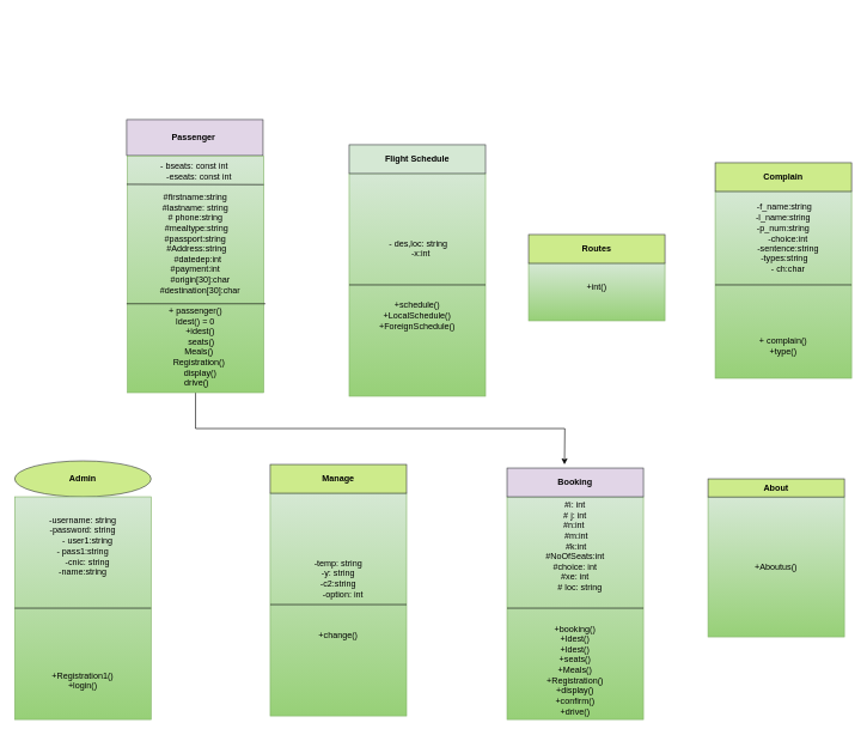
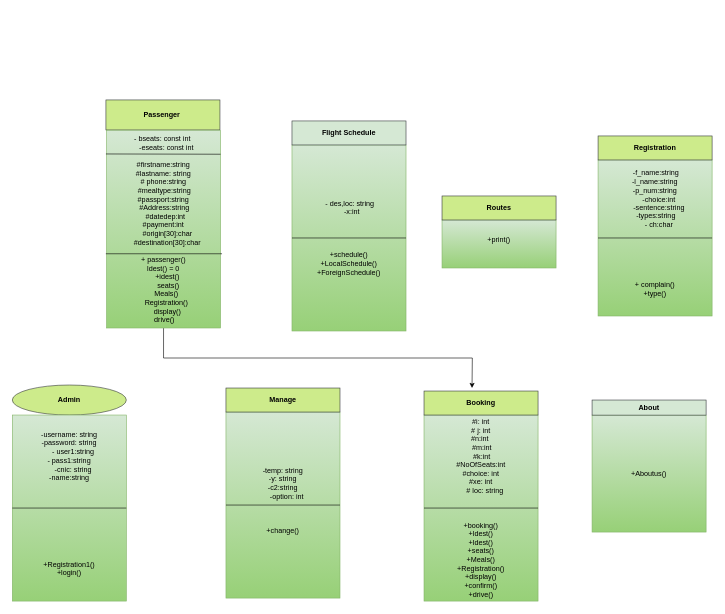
  <mxCell id="0" />
  <mxCell id="1" parent="0" />
  <mxCell id="2" value="" style="group" parent="1" vertex="1" connectable="0"><mxGeometry x="651.5" y="20.5" width="230" height="480" as="geometry" /></mxCell>
  <mxCell id="3" value="" style="group" parent="1" connectable="0" vertex="1"><mxGeometry x="176" y="166" width="191" height="380" as="geometry" /></mxCell>
- <mxCell id="4" value="Passenger&amp;nbsp;" style="rounded=0;whiteSpace=wrap;html=1;fillStyle=solid;fillColor=#e1d5e7;strokeColor=#36393d;fontStyle=1;" parent="3" vertex="1"><mxGeometry width="190" height="50" as="geometry" /></mxCell>
+ <mxCell id="4" value="Passenger&amp;nbsp;" style="rounded=0;whiteSpace=wrap;html=1;fillStyle=solid;fillColor=#cdeb8b;strokeColor=#36393d;fontStyle=1" parent="3" vertex="1"><mxGeometry width="190" height="50" as="geometry" /></mxCell>
  <mxCell id="5" style="edgeStyle=orthogonalEdgeStyle;rounded=0;orthogonalLoop=1;jettySize=auto;html=1;exitX=0.5;exitY=1;exitDx=0;exitDy=0;" parent="3" source="6" edge="1"><mxGeometry relative="1" as="geometry"><mxPoint x="610" y="480" as="targetPoint" /></mxGeometry></mxCell>
  <mxCell id="6" value="- bseats: const int&amp;nbsp;&lt;div&gt;&amp;nbsp; &amp;nbsp;-eseats: const int&lt;/div&gt;&lt;div&gt;&lt;br&gt;&lt;/div&gt;&lt;div&gt;&lt;div&gt;#firstname:string&lt;/div&gt;&lt;div&gt;#lastname: string&lt;/div&gt;&lt;div&gt;# phone:string&lt;/div&gt;&lt;div&gt;&amp;nbsp;#mealtype:string&lt;/div&gt;&lt;div&gt;#passport:string&lt;/div&gt;&lt;div&gt;&amp;nbsp;#Address:string&lt;/div&gt;&lt;div&gt;&amp;nbsp; &amp;nbsp;#datedep:int&amp;nbsp;&lt;/div&gt;&lt;div&gt;#payment:int&lt;/div&gt;&lt;div&gt;&amp;nbsp; &amp;nbsp; #origin[30]:char&lt;/div&gt;&lt;div&gt;&amp;nbsp; &amp;nbsp; #destination[30]:char&lt;/div&gt;&lt;/div&gt;&lt;div&gt;&lt;br&gt;&lt;/div&gt;+&amp;nbsp;passenger()&lt;br&gt;&lt;div&gt;ldest() = 0&lt;/div&gt;&lt;div&gt;&amp;nbsp; &amp;nbsp; +idest()&lt;/div&gt;&lt;div&gt;&amp;nbsp; &amp;nbsp; &amp;nbsp;seats()&lt;/div&gt;&lt;div&gt;&amp;nbsp; &amp;nbsp;Meals()&lt;/div&gt;&lt;div&gt;&amp;nbsp; &amp;nbsp;Registration()&lt;/div&gt;&lt;div&gt;&amp;nbsp; &amp;nbsp; &amp;nbsp;display()&amp;nbsp;&lt;/div&gt;&amp;nbsp; &amp;nbsp;drive() &amp;nbsp;" style="rounded=0;whiteSpace=wrap;html=1;fillColor=#d5e8d4;strokeColor=#82b366;gradientColor=#97d077;" parent="3" vertex="1"><mxGeometry x="1" y="51" width="190" height="329" as="geometry" /></mxCell>
  <mxCell id="7" value="" style="endArrow=none;html=1;rounded=0;entryX=1;entryY=0.12;entryDx=0;entryDy=0;entryPerimeter=0;" parent="3" target="6" edge="1"><mxGeometry width="50" height="50" relative="1" as="geometry"><mxPoint y="90" as="sourcePoint" /><mxPoint x="160" y="100" as="targetPoint" /></mxGeometry></mxCell>
  <mxCell id="8" value="" style="endArrow=none;html=1;rounded=0;exitX=-0.006;exitY=0.624;exitDx=0;exitDy=0;exitPerimeter=0;entryX=1.013;entryY=0.624;entryDx=0;entryDy=0;entryPerimeter=0;" parent="3" source="6" target="6" edge="1"><mxGeometry width="50" height="50" relative="1" as="geometry"><mxPoint x="110" y="150" as="sourcePoint" /><mxPoint x="180" y="256" as="targetPoint" /></mxGeometry></mxCell>
  <mxCell id="9" value="" style="group" parent="1" connectable="0" vertex="1"><mxGeometry x="486" y="201" width="190" height="350" as="geometry" /></mxCell>
  <mxCell id="10" value="" style="group" parent="9" connectable="0" vertex="1"><mxGeometry width="190" height="350" as="geometry" /></mxCell>
  <mxCell id="11" value="" style="group" parent="10" connectable="0" vertex="1"><mxGeometry width="190" height="350" as="geometry" /></mxCell>
  <mxCell id="12" value="&lt;div&gt;&amp;nbsp;- des,loc: string&lt;/div&gt;&lt;div&gt;&lt;span style=&quot;background-color: initial;&quot;&gt;&amp;nbsp; &amp;nbsp;-x:int&lt;/span&gt;&lt;/div&gt;&lt;div&gt;&lt;span style=&quot;background-color: initial;&quot;&gt;&lt;br&gt;&lt;/span&gt;&lt;/div&gt;&lt;div&gt;&lt;span style=&quot;background-color: initial;&quot;&gt;&amp;nbsp;&lt;/span&gt;&lt;/div&gt;&lt;br&gt;&lt;br&gt;+schedule()&lt;br&gt;+LocalSchedule()&lt;br&gt;+ForeignSchedule()" style="rounded=0;whiteSpace=wrap;html=1;fillColor=#d5e8d4;strokeColor=#82b366;gradientColor=#97d077;" parent="11" vertex="1"><mxGeometry y="40" width="190" height="310" as="geometry" /></mxCell>
  <mxCell id="13" value="Flight Schedule" style="rounded=0;whiteSpace=wrap;html=1;fillStyle=solid;fillColor=#d5e8d4;strokeColor=#36393d;fontStyle=1;" parent="11" vertex="1"><mxGeometry width="190" height="40" as="geometry" /></mxCell>
  <mxCell id="14" value="" style="endArrow=none;html=1;rounded=0;entryX=1;entryY=0.5;entryDx=0;entryDy=0;exitX=0;exitY=0.5;exitDx=0;exitDy=0;" parent="11" source="12" target="12" edge="1"><mxGeometry width="50" height="50" relative="1" as="geometry"><mxPoint x="70" y="260" as="sourcePoint" /><mxPoint x="120" y="210" as="targetPoint" /></mxGeometry></mxCell>
  <mxCell id="15" value="" style="group" parent="1" connectable="0" vertex="1"><mxGeometry x="736" y="326" width="190" height="120" as="geometry" /></mxCell>
  <mxCell id="16" value="" style="group" parent="15" connectable="0" vertex="1"><mxGeometry width="190" height="120" as="geometry" /></mxCell>
- <mxCell id="17" value="&lt;div&gt;+int()&lt;/div&gt;&lt;div&gt;&lt;br&gt;&lt;/div&gt;" style="rounded=0;whiteSpace=wrap;html=1;fillColor=#d5e8d4;strokeColor=#82b366;fontStyle=0;gradientColor=#97d077;" parent="16" vertex="1"><mxGeometry y="40" width="190" height="80" as="geometry" /></mxCell>
+ <mxCell id="17" value="&lt;div&gt;+print()&lt;/div&gt;&lt;div&gt;&lt;br&gt;&lt;/div&gt;" style="rounded=0;whiteSpace=wrap;html=1;fillColor=#d5e8d4;strokeColor=#82b366;fontStyle=0;gradientColor=#97d077;" parent="16" vertex="1"><mxGeometry y="40" width="190" height="80" as="geometry" /></mxCell>
  <mxCell id="18" value="Routes" style="rounded=0;whiteSpace=wrap;html=1;fillStyle=solid;fillColor=#cdeb8b;strokeColor=#36393d;fontStyle=1" parent="16" vertex="1"><mxGeometry width="190" height="40" as="geometry" /></mxCell>
  <mxCell id="19" value="" style="group" parent="1" connectable="0" vertex="1"><mxGeometry x="20" y="641" width="190" height="360" as="geometry" /></mxCell>
  <mxCell id="20" value="Admin" style="ellipse;whiteSpace=wrap;html=1;fillStyle=solid;fillColor=#cdeb8b;strokeColor=#36393d;fontStyle=1;" parent="19" vertex="1"><mxGeometry width="190" height="50" as="geometry" /></mxCell>
  <mxCell id="21" value="&lt;div&gt;-username: string&lt;/div&gt;&lt;div&gt;-password: string&lt;/div&gt;&lt;div&gt;&amp;nbsp; &amp;nbsp; - user1:string&lt;/div&gt;&lt;div&gt;- pass1:string&lt;/div&gt;&lt;div&gt;&amp;nbsp; &amp;nbsp; -cnic: string&lt;/div&gt;&lt;div&gt;-name:string&lt;span style=&quot;&quot;&gt;&lt;/span&gt;&lt;/div&gt;&lt;div&gt;&lt;br&gt;&lt;/div&gt;&lt;div&gt;&lt;br&gt;&lt;/div&gt;&lt;div&gt;&lt;br&gt;&lt;/div&gt;&lt;div&gt;&lt;br&gt;&lt;/div&gt;&lt;div&gt;&lt;br&gt;&lt;/div&gt;&lt;div&gt;&lt;br&gt;&lt;/div&gt;&lt;div&gt;&lt;br&gt;&lt;/div&gt;&lt;div&gt;&lt;br&gt;&lt;/div&gt;&lt;div&gt;&lt;br&gt;&lt;/div&gt;&lt;div&gt;+Registration1()&lt;/div&gt;&lt;div&gt;+login()&lt;/div&gt;&lt;div&gt;&lt;br&gt;&lt;/div&gt;" style="rounded=0;whiteSpace=wrap;html=1;fillColor=#d5e8d4;strokeColor=#82b366;gradientColor=#97d077;" parent="19" vertex="1"><mxGeometry y="50" width="190" height="310" as="geometry" /></mxCell>
  <mxCell id="22" value="" style="endArrow=none;html=1;rounded=0;exitX=0;exitY=0.5;exitDx=0;exitDy=0;entryX=1;entryY=0.5;entryDx=0;entryDy=0;" parent="19" source="21" target="21" edge="1"><mxGeometry width="50" height="50" relative="1" as="geometry"><mxPoint x="360" y="120" as="sourcePoint" /><mxPoint x="410" y="70" as="targetPoint" /></mxGeometry></mxCell>
  <mxCell id="23" value="" style="group" parent="1" connectable="0" vertex="1"><mxGeometry x="706" y="651" width="190" height="350" as="geometry" /></mxCell>
  <mxCell id="24" value="&lt;div&gt;&amp;nbsp;#i: int&amp;nbsp;&lt;/div&gt;&lt;div&gt;# j: int&lt;/div&gt;&lt;div&gt;#n:int&amp;nbsp;&lt;/div&gt;&lt;div&gt;&amp;nbsp;#m:int&lt;/div&gt;&lt;div&gt;&amp;nbsp;#&lt;span style=&quot;background-color: initial;&quot;&gt;k:int&lt;/span&gt;&lt;/div&gt;&lt;div&gt;&amp;nbsp;#NoOfSeats:int&amp;nbsp;&lt;/div&gt;&lt;div&gt;#choice: int&lt;/div&gt;&lt;div&gt;#xe: int&lt;/div&gt;&lt;div&gt;&amp;nbsp; &amp;nbsp; # loc: string&lt;/div&gt;&lt;div&gt;&lt;br&gt;&lt;/div&gt;&lt;div&gt;&lt;br&gt;&lt;/div&gt;&lt;div&gt;&lt;br&gt;&lt;/div&gt;&lt;div&gt;+booking()&lt;/div&gt;&lt;div&gt;+ldest()&lt;/div&gt;&lt;div&gt;+ldest()&lt;/div&gt;&lt;div&gt;+seats()&lt;br&gt;&lt;/div&gt;&lt;div&gt;+Meals()&lt;br&gt;&lt;/div&gt;&lt;div&gt;+Registration()&lt;/div&gt;&lt;div&gt;+display()&lt;/div&gt;&lt;div&gt;+confirm()&lt;/div&gt;&lt;div&gt;+drive()&lt;/div&gt;&lt;div&gt;&lt;/div&gt;" style="rounded=0;whiteSpace=wrap;html=1;fillColor=#d5e8d4;strokeColor=#82b366;gradientColor=#97d077;" parent="23" vertex="1"><mxGeometry y="40" width="190" height="310" as="geometry" /></mxCell>
- <mxCell id="25" value="Booking" style="rounded=0;whiteSpace=wrap;html=1;fillStyle=solid;fillColor=#e1d5e7;strokeColor=#36393d;fontStyle=1;" parent="23" vertex="1"><mxGeometry width="190" height="40" as="geometry" /></mxCell>
+ <mxCell id="25" value="Booking" style="rounded=0;whiteSpace=wrap;html=1;fillStyle=solid;fillColor=#cdeb8b;strokeColor=#36393d;fontStyle=1" parent="23" vertex="1"><mxGeometry width="190" height="40" as="geometry" /></mxCell>
  <mxCell id="26" value="" style="endArrow=none;html=1;rounded=0;entryX=1;entryY=0.5;entryDx=0;entryDy=0;exitX=0;exitY=0.5;exitDx=0;exitDy=0;" parent="23" source="24" target="24" edge="1"><mxGeometry width="50" height="50" relative="1" as="geometry"><mxPoint x="-275.5" y="80" as="sourcePoint" /><mxPoint x="-225.5" y="30" as="targetPoint" /></mxGeometry></mxCell>
  <mxCell id="27" value="" style="group" parent="1" connectable="0" vertex="1"><mxGeometry x="376" y="646" width="190" height="350" as="geometry" /></mxCell>
  <mxCell id="28" value="&lt;div&gt;&lt;div&gt;-temp: string&lt;/div&gt;&lt;div&gt;&amp;nbsp;-y: string&amp;nbsp;&lt;/div&gt;&lt;div&gt;-c2:string&lt;/div&gt;&lt;div&gt;&amp;nbsp; &amp;nbsp; -option: int&lt;/div&gt;&lt;/div&gt;&lt;div&gt;&lt;br&gt;&lt;/div&gt;&lt;div&gt;&lt;br&gt;&lt;/div&gt;&lt;div&gt;&lt;br&gt;&lt;/div&gt;&lt;div&gt;+change()&lt;/div&gt;&lt;div&gt;&lt;br&gt;&lt;/div&gt;" style="rounded=0;whiteSpace=wrap;html=1;fillColor=#d5e8d4;strokeColor=#82b366;gradientColor=#97d077;" parent="27" vertex="1"><mxGeometry y="40" width="190" height="310" as="geometry" /></mxCell>
  <mxCell id="29" value="Manage" style="rounded=0;whiteSpace=wrap;html=1;fillStyle=solid;fillColor=#cdeb8b;strokeColor=#36393d;fontStyle=1" parent="27" vertex="1"><mxGeometry width="190" height="40" as="geometry" /></mxCell>
  <mxCell id="30" value="" style="endArrow=none;html=1;rounded=0;exitX=0;exitY=0.5;exitDx=0;exitDy=0;entryX=1;entryY=0.5;entryDx=0;entryDy=0;" parent="27" source="28" target="28" edge="1"><mxGeometry width="50" height="50" relative="1" as="geometry"><mxPoint x="220" y="210" as="sourcePoint" /><mxPoint x="270" y="160" as="targetPoint" /></mxGeometry></mxCell>
  <mxCell id="31" value="" style="group" parent="1" connectable="0" vertex="1"><mxGeometry x="996" y="226" width="190" height="300" as="geometry" /></mxCell>
  <mxCell id="32" value="&lt;div&gt;&lt;div&gt;&amp;nbsp;-f_name:string&lt;/div&gt;&lt;div&gt;&amp;nbsp;-l_name:string&amp;nbsp;&lt;/div&gt;&lt;div&gt;-p_num:string&lt;/div&gt;&lt;div&gt;&amp;nbsp; &amp;nbsp; -choice:int&lt;/div&gt;&lt;div&gt;&amp;nbsp; &amp;nbsp; -sentence:string&lt;/div&gt;&lt;div&gt;&amp;nbsp;-types:string&lt;/div&gt;&lt;div&gt;&amp;nbsp; &amp;nbsp; - ch:char&lt;/div&gt;&lt;/div&gt;&lt;div&gt;&lt;br&gt;&lt;/div&gt;&lt;div&gt;&lt;br&gt;&lt;/div&gt;&lt;div&gt;&lt;br&gt;&lt;/div&gt;&lt;div&gt;&lt;br&gt;&lt;/div&gt;&lt;div&gt;&lt;br&gt;&lt;/div&gt;&lt;div&gt;&lt;br&gt;&lt;/div&gt;&lt;div&gt;+&amp;nbsp;complain()&lt;/div&gt;&lt;div&gt;+type()&lt;/div&gt;&lt;div&gt;&lt;br&gt;&lt;/div&gt;" style="rounded=0;whiteSpace=wrap;html=1;fillColor=#d5e8d4;strokeColor=#82b366;gradientColor=#97d077;" parent="31" vertex="1"><mxGeometry y="40" width="190" height="260" as="geometry" /></mxCell>
- <mxCell id="33" value="Complain" style="rounded=0;whiteSpace=wrap;html=1;fillStyle=solid;fillColor=#cdeb8b;strokeColor=#36393d;fontStyle=1" parent="31" vertex="1"><mxGeometry width="190" height="40" as="geometry" /></mxCell>
+ <mxCell id="33" value="Registration" style="rounded=0;whiteSpace=wrap;html=1;fillStyle=solid;fillColor=#cdeb8b;strokeColor=#36393d;fontStyle=1" parent="31" vertex="1"><mxGeometry width="190" height="40" as="geometry" /></mxCell>
  <mxCell id="34" value="" style="endArrow=none;html=1;rounded=0;entryX=1;entryY=0.5;entryDx=0;entryDy=0;exitX=0;exitY=0.5;exitDx=0;exitDy=0;" parent="31" source="32" target="32" edge="1"><mxGeometry width="50" height="50" relative="1" as="geometry"><mxPoint y="230" as="sourcePoint" /><mxPoint x="50" y="180" as="targetPoint" /></mxGeometry></mxCell>
  <mxCell id="35" value="" style="group" parent="1" connectable="0" vertex="1"><mxGeometry x="986" y="666" width="190" height="220" as="geometry" /></mxCell>
  <mxCell id="36" value="&lt;div&gt;+Aboutus()&lt;/div&gt;&lt;div&gt;&lt;/div&gt;" style="rounded=0;whiteSpace=wrap;html=1;fillColor=#d5e8d4;strokeColor=#82b366;gradientColor=#97d077;" parent="35" vertex="1"><mxGeometry y="25.143" width="190" height="194.857" as="geometry" /></mxCell>
- <mxCell id="37" value="About" style="rounded=0;whiteSpace=wrap;html=1;fillStyle=solid;fillColor=#cdeb8b;strokeColor=#36393d;fontStyle=1" parent="35" vertex="1"><mxGeometry width="190" height="25.143" as="geometry" /></mxCell>
+ <mxCell id="37" value="About" style="rounded=0;whiteSpace=wrap;html=1;fillStyle=solid;fillColor=#d5e8d4;strokeColor=#36393d;fontStyle=1;" parent="35" vertex="1"><mxGeometry width="190" height="25.143" as="geometry" /></mxCell>
